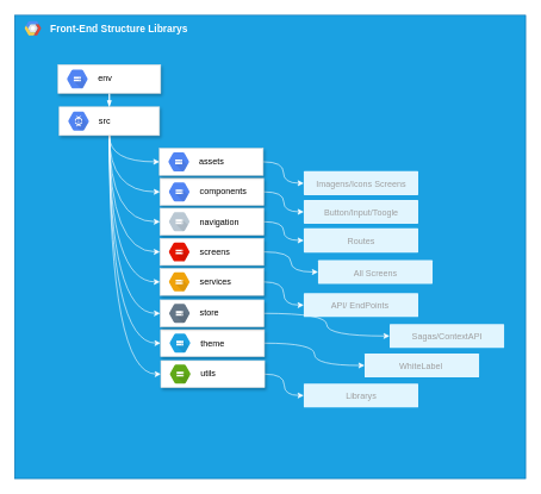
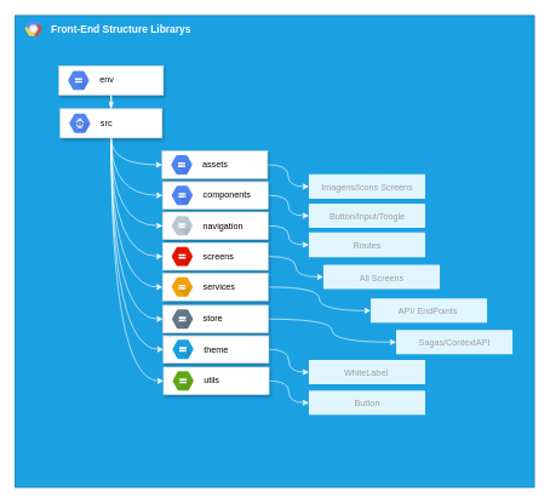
  <mxCell id="0" />
  <mxCell id="1" parent="0" />
  <mxCell id="2" value="&lt;b&gt;Front-End Structure Librarys&lt;/b&gt;" style="fillColor=#1ba1e2;strokeColor=#006EAF;shadow=0;fontSize=14;align=left;spacing=10;9E9E9E;verticalAlign=top;spacingTop=-4;fontStyle=0;spacingLeft=40;html=1;container=0;rounded=0;gradientDirection=south;glass=0;sketch=0;fillStyle=hachure;fontColor=#ffffff;" parent="1" vertex="1"><mxGeometry x="20" y="20.84" width="714" height="648.16" as="geometry" /></mxCell>
  <mxCell id="3" value="" style="shape=mxgraph.gcp2.google_cloud_platform;fillColor=#F6F6F6;strokeColor=none;shadow=0;gradientColor=none;rounded=0;" parent="1" vertex="1"><mxGeometry x="34" y="29" width="23" height="20" as="geometry"><mxPoint x="20" y="10" as="offset" /></mxGeometry></mxCell>
  <mxCell id="4" value="" style="strokeColor=#dddddd;fillColor=#ffffff;shadow=1;strokeWidth=1;absoluteArcSize=1;arcSize=2;fontSize=10;fontColor=#9E9E9E;align=center;html=1;rounded=0;" parent="1" vertex="1"><mxGeometry x="80.63" y="90" width="143.37" height="40" as="geometry" /></mxCell>
  <mxCell id="5" value="&lt;font color=&quot;#000000&quot;&gt;env&lt;/font&gt;" style="dashed=0;connectable=0;html=1;fillColor=#5184F3;strokeColor=none;shape=mxgraph.gcp2.hexIcon;prIcon=cloud_storage;part=1;labelPosition=right;verticalLabelPosition=middle;align=left;verticalAlign=middle;spacingLeft=5;fontColor=#999999;fontSize=12;rounded=0;" parent="4" vertex="1"><mxGeometry y="0.5" width="44" height="39" relative="1" as="geometry"><mxPoint x="5" y="-19.5" as="offset" /></mxGeometry></mxCell>
  <mxCell id="6" style="edgeStyle=orthogonalEdgeStyle;orthogonalLoop=1;jettySize=auto;html=1;exitX=0.5;exitY=1;exitDx=0;exitDy=0;entryX=0;entryY=0.5;entryDx=0;entryDy=0;fontColor=#FFFFFF;strokeColor=#FFFFFF;rounded=0;curved=1;" edge="1" parent="1" source="14" target="18"><mxGeometry relative="1" as="geometry"><mxPoint x="214" y="271.325" as="targetPoint" /></mxGeometry></mxCell>
  <mxCell id="7" style="edgeStyle=orthogonalEdgeStyle;orthogonalLoop=1;jettySize=auto;html=1;exitX=0.5;exitY=1;exitDx=0;exitDy=0;entryX=0;entryY=0.5;entryDx=0;entryDy=0;fontColor=#FFFFFF;strokeColor=#FFFFFF;rounded=0;curved=1;" edge="1" parent="1" source="14" target="21"><mxGeometry relative="1" as="geometry" /></mxCell>
  <mxCell id="8" style="edgeStyle=orthogonalEdgeStyle;orthogonalLoop=1;jettySize=auto;html=1;exitX=0.5;exitY=1;exitDx=0;exitDy=0;entryX=0;entryY=0.5;entryDx=0;entryDy=0;fontColor=#FFFFFF;strokeColor=#FFFFFF;rounded=0;curved=1;" edge="1" parent="1" source="14" target="24"><mxGeometry relative="1" as="geometry" /></mxCell>
  <mxCell id="9" style="edgeStyle=orthogonalEdgeStyle;orthogonalLoop=1;jettySize=auto;html=1;exitX=0.5;exitY=1;exitDx=0;exitDy=0;entryX=0;entryY=0.5;entryDx=0;entryDy=0;fontColor=#FFFFFF;strokeColor=#FFFFFF;rounded=0;curved=1;" edge="1" parent="1" source="14" target="27"><mxGeometry relative="1" as="geometry" /></mxCell>
  <mxCell id="10" style="edgeStyle=orthogonalEdgeStyle;orthogonalLoop=1;jettySize=auto;html=1;exitX=0.5;exitY=1;exitDx=0;exitDy=0;entryX=0;entryY=0.5;entryDx=0;entryDy=0;fontColor=#FFFFFF;strokeColor=#FFFFFF;rounded=0;curved=1;" edge="1" parent="1" source="14" target="30"><mxGeometry relative="1" as="geometry" /></mxCell>
  <mxCell id="11" style="edgeStyle=orthogonalEdgeStyle;orthogonalLoop=1;jettySize=auto;html=1;exitX=0.5;exitY=1;exitDx=0;exitDy=0;entryX=0;entryY=0.5;entryDx=0;entryDy=0;fontColor=#FFFFFF;strokeColor=#FFFFFF;rounded=0;curved=1;" edge="1" parent="1" source="14" target="33"><mxGeometry relative="1" as="geometry" /></mxCell>
  <mxCell id="12" style="edgeStyle=orthogonalEdgeStyle;curved=1;orthogonalLoop=1;jettySize=auto;html=1;exitX=0.5;exitY=1;exitDx=0;exitDy=0;entryX=0;entryY=0.5;entryDx=0;entryDy=0;fontColor=#808080;strokeColor=#FFFFFF;" edge="1" parent="1" source="14" target="37"><mxGeometry relative="1" as="geometry" /></mxCell>
  <mxCell id="13" style="edgeStyle=orthogonalEdgeStyle;curved=1;orthogonalLoop=1;jettySize=auto;html=1;exitX=0.5;exitY=1;exitDx=0;exitDy=0;entryX=0;entryY=0.5;entryDx=0;entryDy=0;fontColor=#808080;strokeColor=#FFFFFF;fillColor=#F2CC8F;" edge="1" parent="1" source="14" target="40"><mxGeometry relative="1" as="geometry" /></mxCell>
  <mxCell id="14" value="" style="strokeColor=#dddddd;fillColor=#ffffff;shadow=1;strokeWidth=1;absoluteArcSize=1;arcSize=2;fontSize=10;fontColor=#9E9E9E;align=center;html=1;rounded=0;" parent="1" vertex="1"><mxGeometry x="82.32" y="149" width="140" height="40" as="geometry" /></mxCell>
  <mxCell id="15" value="&lt;font color=&quot;#000000&quot;&gt;src&lt;/font&gt;" style="dashed=0;connectable=0;html=1;fillColor=#5184F3;strokeColor=none;shape=mxgraph.gcp2.hexIcon;prIcon=cloud_dataflow;part=1;labelPosition=right;verticalLabelPosition=middle;align=left;verticalAlign=middle;spacingLeft=5;fontColor=#999999;fontSize=12;rounded=0;" parent="14" vertex="1"><mxGeometry y="0.5" width="44" height="39" relative="1" as="geometry"><mxPoint x="5" y="-19.5" as="offset" /></mxGeometry></mxCell>
  <mxCell id="16" style="edgeStyle=orthogonalEdgeStyle;html=1;labelBackgroundColor=none;startFill=1;startSize=4;endArrow=blockThin;endFill=1;endSize=4;jettySize=auto;orthogonalLoop=1;strokeWidth=2;fontSize=12;fontColor=#000000;align=center;dashed=0;strokeColor=#FFFFFF;rounded=0;curved=1;" parent="1" source="4" target="14" edge="1"><mxGeometry relative="1" as="geometry" /></mxCell>
  <mxCell id="17" style="edgeStyle=orthogonalEdgeStyle;curved=1;orthogonalLoop=1;jettySize=auto;html=1;exitX=1;exitY=0.5;exitDx=0;exitDy=0;entryX=0;entryY=0.5;entryDx=0;entryDy=0;entryPerimeter=0;fontColor=#FFFFFF;strokeColor=#FFFFFF;fillColor=#F2CC8F;" edge="1" parent="1" source="18" target="42"><mxGeometry relative="1" as="geometry" /></mxCell>
  <mxCell id="18" value="" style="strokeColor=#dddddd;fillColor=#ffffff;shadow=1;strokeWidth=1;absoluteArcSize=1;arcSize=2;fontSize=10;fontColor=#9E9E9E;align=center;html=1;rounded=0;" vertex="1" parent="1"><mxGeometry x="223" y="249" width="144.94" height="37.67" as="geometry" /></mxCell>
  <mxCell id="19" value="&lt;font color=&quot;#000000&quot;&gt;components&lt;/font&gt;" style="dashed=0;connectable=0;html=1;fillColor=#5184F3;strokeColor=none;shape=mxgraph.gcp2.hexIcon;prIcon=cloud_storage;part=1;labelPosition=right;verticalLabelPosition=middle;align=left;verticalAlign=middle;spacingLeft=5;fontColor=#999999;fontSize=12;rounded=0;" vertex="1" parent="18"><mxGeometry y="0.5" width="44" height="39" relative="1" as="geometry"><mxPoint x="5" y="-19.5" as="offset" /></mxGeometry></mxCell>
  <mxCell id="20" style="edgeStyle=orthogonalEdgeStyle;curved=1;orthogonalLoop=1;jettySize=auto;html=1;exitX=1;exitY=0.5;exitDx=0;exitDy=0;fontColor=#FFFFFF;strokeColor=#FFFFFF;fillColor=#F2CC8F;entryX=0;entryY=0.5;entryDx=0;entryDy=0;entryPerimeter=0;" edge="1" parent="1" source="21" target="43"><mxGeometry relative="1" as="geometry" /></mxCell>
  <mxCell id="21" value="" style="strokeColor=#dddddd;fillColor=#ffffff;shadow=1;strokeWidth=1;absoluteArcSize=1;arcSize=2;fontSize=10;fontColor=#9E9E9E;align=center;html=1;rounded=0;" vertex="1" parent="1"><mxGeometry x="223" y="290.83" width="144.94" height="37.67" as="geometry" /></mxCell>
  <mxCell id="22" value="&lt;font color=&quot;#000000&quot;&gt;navigation&lt;/font&gt;" style="dashed=0;connectable=0;html=1;fillColor=#bac8d3;strokeColor=#23445d;shape=mxgraph.gcp2.hexIcon;prIcon=cloud_storage;part=1;labelPosition=right;verticalLabelPosition=middle;align=left;verticalAlign=middle;spacingLeft=5;fontSize=12;rounded=0;" vertex="1" parent="21"><mxGeometry y="0.5" width="44" height="39" relative="1" as="geometry"><mxPoint x="5" y="-19.5" as="offset" /></mxGeometry></mxCell>
  <mxCell id="23" style="edgeStyle=orthogonalEdgeStyle;curved=1;orthogonalLoop=1;jettySize=auto;html=1;exitX=1;exitY=0.5;exitDx=0;exitDy=0;entryX=0;entryY=0.5;entryDx=0;entryDy=0;entryPerimeter=0;fontColor=#FFFFFF;strokeColor=#FFFFFF;fillColor=#F2CC8F;" edge="1" parent="1" source="24" target="44"><mxGeometry relative="1" as="geometry" /></mxCell>
  <mxCell id="24" value="" style="strokeColor=#dddddd;fillColor=#ffffff;shadow=1;strokeWidth=1;absoluteArcSize=1;arcSize=2;fontSize=10;fontColor=#9E9E9E;align=center;html=1;rounded=0;" vertex="1" parent="1"><mxGeometry x="223" y="333" width="144.94" height="37.67" as="geometry" /></mxCell>
  <mxCell id="25" value="&lt;font color=&quot;#000000&quot;&gt;screens&lt;/font&gt;" style="dashed=0;connectable=0;html=1;fillColor=#e51400;strokeColor=#B20000;shape=mxgraph.gcp2.hexIcon;prIcon=cloud_storage;part=1;labelPosition=right;verticalLabelPosition=middle;align=left;verticalAlign=middle;spacingLeft=5;fontSize=12;fontColor=#ffffff;rounded=0;" vertex="1" parent="24"><mxGeometry y="0.5" width="44" height="39" relative="1" as="geometry"><mxPoint x="5" y="-19.5" as="offset" /></mxGeometry></mxCell>
  <mxCell id="26" style="edgeStyle=orthogonalEdgeStyle;curved=1;orthogonalLoop=1;jettySize=auto;html=1;exitX=1;exitY=0.5;exitDx=0;exitDy=0;entryX=0;entryY=0.5;entryDx=0;entryDy=0;entryPerimeter=0;fontColor=#FFFFFF;strokeColor=#FFFFFF;fillColor=#F2CC8F;" edge="1" parent="1" source="27" target="45"><mxGeometry relative="1" as="geometry" /></mxCell>
  <mxCell id="27" value="" style="strokeColor=#dddddd;fillColor=#ffffff;shadow=1;strokeWidth=1;absoluteArcSize=1;arcSize=2;fontSize=10;fontColor=#9E9E9E;align=center;html=1;rounded=0;" vertex="1" parent="1"><mxGeometry x="223" y="375" width="144.94" height="37.67" as="geometry" /></mxCell>
  <mxCell id="28" value="&lt;font color=&quot;#000000&quot;&gt;services&lt;/font&gt;" style="dashed=0;connectable=0;html=1;fillColor=#f0a30a;strokeColor=#BD7000;shape=mxgraph.gcp2.hexIcon;prIcon=cloud_storage;part=1;labelPosition=right;verticalLabelPosition=middle;align=left;verticalAlign=middle;spacingLeft=5;fontSize=12;fontColor=#000000;rounded=0;" vertex="1" parent="27"><mxGeometry y="0.5" width="44" height="39" relative="1" as="geometry"><mxPoint x="5" y="-19.5" as="offset" /></mxGeometry></mxCell>
  <mxCell id="29" style="edgeStyle=orthogonalEdgeStyle;curved=1;orthogonalLoop=1;jettySize=auto;html=1;exitX=1;exitY=0.5;exitDx=0;exitDy=0;entryX=0;entryY=0.5;entryDx=0;entryDy=0;entryPerimeter=0;fontColor=#FFFFFF;strokeColor=#FFFFFF;fillColor=#F2CC8F;" edge="1" parent="1" source="30" target="47"><mxGeometry relative="1" as="geometry" /></mxCell>
  <mxCell id="30" value="" style="strokeColor=#dddddd;fillColor=#ffffff;shadow=1;strokeWidth=1;absoluteArcSize=1;arcSize=2;fontSize=10;fontColor=#9E9E9E;align=center;html=1;rounded=0;" vertex="1" parent="1"><mxGeometry x="224" y="460.67" width="144.94" height="37.67" as="geometry" /></mxCell>
  <mxCell id="31" value="&lt;font color=&quot;#000000&quot;&gt;theme&lt;/font&gt;" style="dashed=0;connectable=0;html=1;fillColor=#1ba1e2;strokeColor=#006EAF;shape=mxgraph.gcp2.hexIcon;prIcon=cloud_storage;part=1;labelPosition=right;verticalLabelPosition=middle;align=left;verticalAlign=middle;spacingLeft=5;fontSize=12;fontColor=#ffffff;rounded=0;" vertex="1" parent="30"><mxGeometry y="0.5" width="44" height="39" relative="1" as="geometry"><mxPoint x="5" y="-19.5" as="offset" /></mxGeometry></mxCell>
  <mxCell id="32" style="edgeStyle=orthogonalEdgeStyle;curved=1;orthogonalLoop=1;jettySize=auto;html=1;exitX=1;exitY=0.5;exitDx=0;exitDy=0;entryX=0;entryY=0.5;entryDx=0;entryDy=0;entryPerimeter=0;fontColor=#FFFFFF;strokeColor=#FFFFFF;fillColor=#F2CC8F;" edge="1" parent="1" source="33" target="48"><mxGeometry relative="1" as="geometry" /></mxCell>
  <mxCell id="33" value="" style="strokeColor=#dddddd;fillColor=#ffffff;shadow=1;strokeWidth=1;absoluteArcSize=1;arcSize=2;fontSize=10;fontColor=#9E9E9E;align=center;html=1;rounded=0;" vertex="1" parent="1"><mxGeometry x="224.32" y="504" width="144.94" height="37.67" as="geometry" /></mxCell>
  <mxCell id="34" value="&lt;font color=&quot;#000000&quot;&gt;utils&lt;/font&gt;" style="dashed=0;connectable=0;html=1;fillColor=#60a917;strokeColor=#2D7600;shape=mxgraph.gcp2.hexIcon;prIcon=cloud_storage;part=1;labelPosition=right;verticalLabelPosition=middle;align=left;verticalAlign=middle;spacingLeft=5;fontSize=12;fontColor=#ffffff;rounded=0;" vertex="1" parent="33"><mxGeometry y="0.5" width="44" height="39" relative="1" as="geometry"><mxPoint x="5" y="-19.5" as="offset" /></mxGeometry></mxCell>
  <mxCell id="35" value="Imagens/Icons Screens" style="sketch=0;points=[[0,0,0],[0.25,0,0],[0.5,0,0],[0.75,0,0],[1,0,0],[1,0.25,0],[1,0.5,0],[1,0.75,0],[1,1,0],[0.75,1,0],[0.5,1,0],[0.25,1,0],[0,1,0],[0,0.75,0],[0,0.5,0],[0,0.25,0]];rounded=1;absoluteArcSize=1;arcSize=2;html=1;strokeColor=none;gradientColor=none;shadow=0;dashed=0;fontSize=12;fontColor=#9E9E9E;align=center;verticalAlign=top;spacing=10;spacingTop=-4;fillColor=#E1F5FE;glass=0;fillStyle=hachure;" vertex="1" parent="1"><mxGeometry x="424" y="239" width="160" height="33.5" as="geometry" /></mxCell>
  <mxCell id="36" style="edgeStyle=orthogonalEdgeStyle;curved=1;orthogonalLoop=1;jettySize=auto;html=1;exitX=1;exitY=0.5;exitDx=0;exitDy=0;entryX=0;entryY=0.5;entryDx=0;entryDy=0;entryPerimeter=0;fontColor=#FFFFFF;strokeColor=#FFFFFF;fillColor=#F2CC8F;" edge="1" parent="1" source="37" target="46"><mxGeometry relative="1" as="geometry" /></mxCell>
  <mxCell id="37" value="" style="strokeColor=#dddddd;fillColor=#ffffff;shadow=1;strokeWidth=1;absoluteArcSize=1;arcSize=2;fontSize=10;fontColor=#9E9E9E;align=center;html=1;rounded=0;" vertex="1" parent="1"><mxGeometry x="223.32" y="419" width="144.94" height="37.67" as="geometry" /></mxCell>
  <mxCell id="38" value="&lt;font color=&quot;#000000&quot;&gt;store&lt;/font&gt;" style="dashed=0;connectable=0;html=1;fillColor=#647687;strokeColor=#314354;shape=mxgraph.gcp2.hexIcon;prIcon=cloud_storage;part=1;labelPosition=right;verticalLabelPosition=middle;align=left;verticalAlign=middle;spacingLeft=5;fontSize=12;fontColor=#ffffff;rounded=0;" vertex="1" parent="37"><mxGeometry y="0.5" width="44" height="39" relative="1" as="geometry"><mxPoint x="5" y="-19.5" as="offset" /></mxGeometry></mxCell>
  <mxCell id="39" style="edgeStyle=orthogonalEdgeStyle;curved=1;orthogonalLoop=1;jettySize=auto;html=1;exitX=1;exitY=0.5;exitDx=0;exitDy=0;fontColor=#FFFFFF;strokeColor=#FFFFFF;fillColor=#F2CC8F;entryX=0;entryY=0.5;entryDx=0;entryDy=0;entryPerimeter=0;" edge="1" parent="1" source="40" target="35"><mxGeometry relative="1" as="geometry" /></mxCell>
  <mxCell id="40" value="" style="strokeColor=#dddddd;fillColor=#ffffff;shadow=1;strokeWidth=1;absoluteArcSize=1;arcSize=2;fontSize=10;fontColor=#9E9E9E;align=center;html=1;rounded=0;" vertex="1" parent="1"><mxGeometry x="222.32" y="207" width="144.94" height="37.67" as="geometry" /></mxCell>
  <mxCell id="41" value="&lt;font color=&quot;#000000&quot;&gt;assets&lt;/font&gt;" style="dashed=0;connectable=0;html=1;fillColor=#5184F3;strokeColor=none;shape=mxgraph.gcp2.hexIcon;prIcon=cloud_storage;part=1;labelPosition=right;verticalLabelPosition=middle;align=left;verticalAlign=middle;spacingLeft=5;fontColor=#999999;fontSize=12;rounded=0;" vertex="1" parent="40"><mxGeometry y="0.5" width="44" height="39" relative="1" as="geometry"><mxPoint x="5" y="-19.5" as="offset" /></mxGeometry></mxCell>
  <mxCell id="42" value="Button/Input/Toogle" style="sketch=0;points=[[0,0,0],[0.25,0,0],[0.5,0,0],[0.75,0,0],[1,0,0],[1,0.25,0],[1,0.5,0],[1,0.75,0],[1,1,0],[0.75,1,0],[0.5,1,0],[0.25,1,0],[0,1,0],[0,0.75,0],[0,0.5,0],[0,0.25,0]];rounded=1;absoluteArcSize=1;arcSize=2;html=1;strokeColor=none;gradientColor=none;shadow=0;dashed=0;fontSize=12;fontColor=#9E9E9E;align=center;verticalAlign=top;spacing=10;spacingTop=-4;fillColor=#E1F5FE;glass=0;fillStyle=hachure;" vertex="1" parent="1"><mxGeometry x="424" y="279.34" width="160" height="33" as="geometry" /></mxCell>
  <mxCell id="43" value="Routes" style="sketch=0;points=[[0,0,0],[0.25,0,0],[0.5,0,0],[0.75,0,0],[1,0,0],[1,0.25,0],[1,0.5,0],[1,0.75,0],[1,1,0],[0.75,1,0],[0.5,1,0],[0.25,1,0],[0,1,0],[0,0.75,0],[0,0.5,0],[0,0.25,0]];rounded=1;absoluteArcSize=1;arcSize=2;html=1;strokeColor=none;gradientColor=none;shadow=0;dashed=0;fontSize=12;fontColor=#9E9E9E;align=center;verticalAlign=top;spacing=10;spacingTop=-4;fillColor=#E1F5FE;glass=0;fillStyle=hachure;" vertex="1" parent="1"><mxGeometry x="424" y="318.96" width="160" height="33.75" as="geometry" /></mxCell>
  <mxCell id="44" value="All Screens" style="sketch=0;points=[[0,0,0],[0.25,0,0],[0.5,0,0],[0.75,0,0],[1,0,0],[1,0.25,0],[1,0.5,0],[1,0.75,0],[1,1,0],[0.75,1,0],[0.5,1,0],[0.25,1,0],[0,1,0],[0,0.75,0],[0,0.5,0],[0,0.25,0]];rounded=1;absoluteArcSize=1;arcSize=2;html=1;strokeColor=none;gradientColor=none;shadow=0;dashed=0;fontSize=12;fontColor=#9E9E9E;align=center;verticalAlign=top;spacing=10;spacingTop=-4;fillColor=#E1F5FE;glass=0;fillStyle=hachure;" vertex="1" parent="1"><mxGeometry x="444" y="363.5" width="160" height="33" as="geometry" /></mxCell>
- <mxCell id="45" value="API/ EndPoints&amp;nbsp;" style="sketch=0;points=[[0,0,0],[0.25,0,0],[0.5,0,0],[0.75,0,0],[1,0,0],[1,0.25,0],[1,0.5,0],[1,0.75,0],[1,1,0],[0.75,1,0],[0.5,1,0],[0.25,1,0],[0,1,0],[0,0.75,0],[0,0.5,0],[0,0.25,0]];rounded=1;absoluteArcSize=1;arcSize=2;html=1;strokeColor=none;gradientColor=none;shadow=0;dashed=0;fontSize=12;fontColor=#9E9E9E;align=center;verticalAlign=top;spacing=10;spacingTop=-4;fillColor=#E1F5FE;glass=0;fillStyle=hachure;" vertex="1" parent="1"><mxGeometry x="424" y="409.58" width="160" height="33.42" as="geometry" /></mxCell>
+ <mxCell id="45" value="API/ EndPoints&amp;nbsp;" style="sketch=0;points=[[0,0,0],[0.25,0,0],[0.5,0,0],[0.75,0,0],[1,0,0],[1,0.25,0],[1,0.5,0],[1,0.75,0],[1,1,0],[0.75,1,0],[0.5,1,0],[0.25,1,0],[0,1,0],[0,0.75,0],[0,0.5,0],[0,0.25,0]];rounded=1;absoluteArcSize=1;arcSize=2;html=1;strokeColor=none;gradientColor=none;shadow=0;dashed=0;fontSize=12;fontColor=#9E9E9E;align=center;verticalAlign=top;spacing=10;spacingTop=-4;fillColor=#E1F5FE;glass=0;fillStyle=hachure;" vertex="1" parent="1"><mxGeometry x="509" y="409.58" width="160" height="33.42" as="geometry" /></mxCell>
  <mxCell id="46" value="Sagas/ContextAPI" style="sketch=0;points=[[0,0,0],[0.25,0,0],[0.5,0,0],[0.75,0,0],[1,0,0],[1,0.25,0],[1,0.5,0],[1,0.75,0],[1,1,0],[0.75,1,0],[0.5,1,0],[0.25,1,0],[0,1,0],[0,0.75,0],[0,0.5,0],[0,0.25,0]];rounded=1;absoluteArcSize=1;arcSize=2;html=1;strokeColor=none;gradientColor=none;shadow=0;dashed=0;fontSize=12;fontColor=#9E9E9E;align=center;verticalAlign=top;spacing=10;spacingTop=-4;fillColor=#E1F5FE;glass=0;fillStyle=hachure;" vertex="1" parent="1"><mxGeometry x="544" y="452.8" width="160" height="33.42" as="geometry" /></mxCell>
- <mxCell id="47" value="WhiteLabel&amp;nbsp;" style="sketch=0;points=[[0,0,0],[0.25,0,0],[0.5,0,0],[0.75,0,0],[1,0,0],[1,0.25,0],[1,0.5,0],[1,0.75,0],[1,1,0],[0.75,1,0],[0.5,1,0],[0.25,1,0],[0,1,0],[0,0.75,0],[0,0.5,0],[0,0.25,0]];rounded=1;absoluteArcSize=1;arcSize=2;html=1;strokeColor=none;gradientColor=none;shadow=0;dashed=0;fontSize=12;fontColor=#9E9E9E;align=center;verticalAlign=top;spacing=10;spacingTop=-4;fillColor=#E1F5FE;glass=0;fillStyle=hachure;" vertex="1" parent="1"><mxGeometry x="509" y="494" width="160" height="33.42" as="geometry" /></mxCell>
- <mxCell id="48" value="Librarys" style="sketch=0;points=[[0,0,0],[0.25,0,0],[0.5,0,0],[0.75,0,0],[1,0,0],[1,0.25,0],[1,0.5,0],[1,0.75,0],[1,1,0],[0.75,1,0],[0.5,1,0],[0.25,1,0],[0,1,0],[0,0.75,0],[0,0.5,0],[0,0.25,0]];rounded=1;absoluteArcSize=1;arcSize=2;html=1;strokeColor=none;gradientColor=none;shadow=0;dashed=0;fontSize=12;fontColor=#9E9E9E;align=center;verticalAlign=top;spacing=10;spacingTop=-4;fillColor=#E1F5FE;glass=0;fillStyle=hachure;" vertex="1" parent="1"><mxGeometry x="424" y="536" width="160" height="33.42" as="geometry" /></mxCell>
+ <mxCell id="47" value="WhiteLabel&amp;nbsp;" style="sketch=0;points=[[0,0,0],[0.25,0,0],[0.5,0,0],[0.75,0,0],[1,0,0],[1,0.25,0],[1,0.5,0],[1,0.75,0],[1,1,0],[0.75,1,0],[0.5,1,0],[0.25,1,0],[0,1,0],[0,0.75,0],[0,0.5,0],[0,0.25,0]];rounded=1;absoluteArcSize=1;arcSize=2;html=1;strokeColor=none;gradientColor=none;shadow=0;dashed=0;fontSize=12;fontColor=#9E9E9E;align=center;verticalAlign=top;spacing=10;spacingTop=-4;fillColor=#E1F5FE;glass=0;fillStyle=hachure;" vertex="1" parent="1"><mxGeometry x="424" y="494" width="160" height="33.42" as="geometry" /></mxCell>
+ <mxCell id="48" value="Button" style="sketch=0;points=[[0,0,0],[0.25,0,0],[0.5,0,0],[0.75,0,0],[1,0,0],[1,0.25,0],[1,0.5,0],[1,0.75,0],[1,1,0],[0.75,1,0],[0.5,1,0],[0.25,1,0],[0,1,0],[0,0.75,0],[0,0.5,0],[0,0.25,0]];rounded=1;absoluteArcSize=1;arcSize=2;html=1;strokeColor=none;gradientColor=none;shadow=0;dashed=0;fontSize=12;fontColor=#9E9E9E;align=center;verticalAlign=top;spacing=10;spacingTop=-4;fillColor=#E1F5FE;glass=0;fillStyle=hachure;" vertex="1" parent="1"><mxGeometry x="424" y="536" width="160" height="33.42" as="geometry" /></mxCell>
